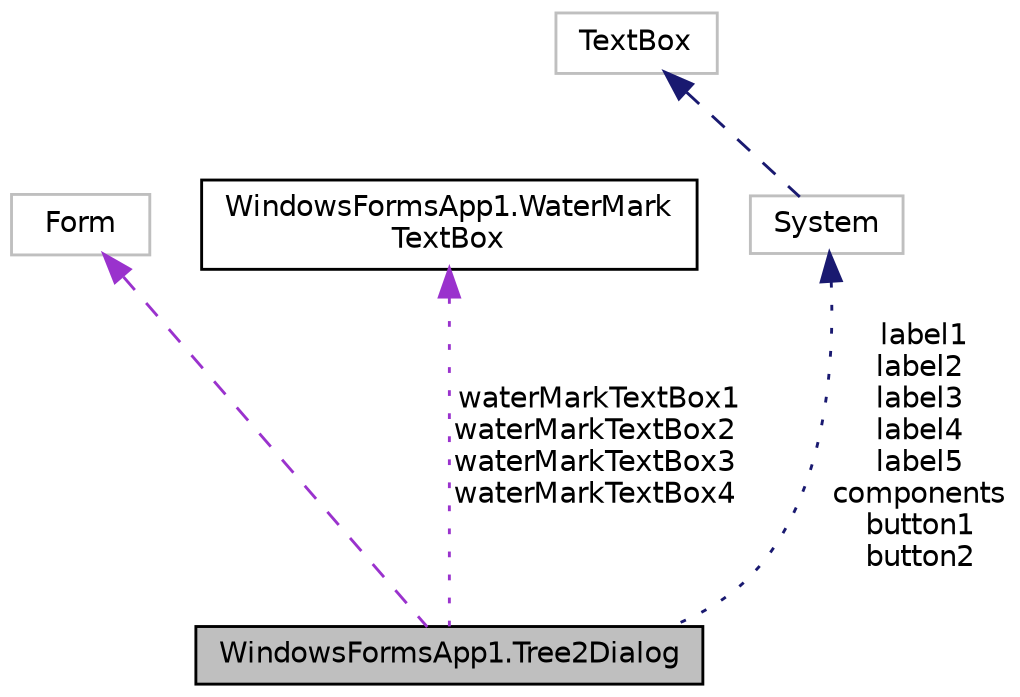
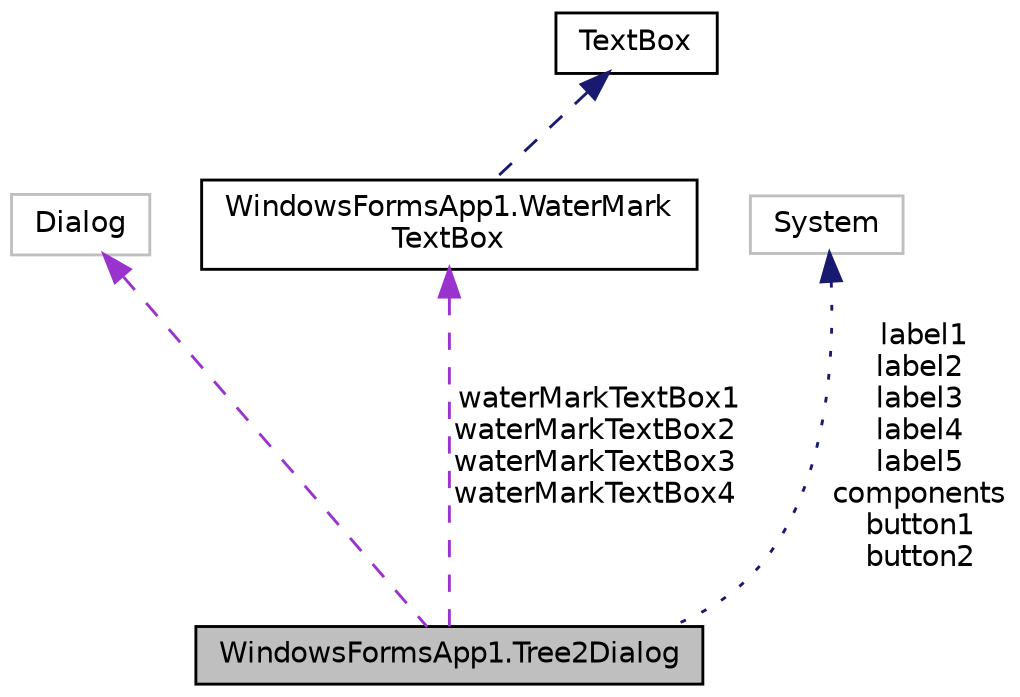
  digraph {
    node [color=grey75 fillcolor=white fontname=Helvetica fontsize=10 shape=record style=filled]
    edge [color=darkorchid3 dir=back fontname=Helvetica fontsize=10 labelfontname=Helvetica labelfontsize=10 style=dashed]
    n1 [color=black fillcolor=grey75 fontcolor=black height=0.2 label="WindowsFormsApp1.Tree2Dialog" width=0.4]
-   n2 [height=0.2 label=Form width=0.4]
+   n2 [height=0.2 label=Dialog width=0.4]
    n3 [color=black height=0.2 label="WindowsFormsApp1.WaterMark\lTextBox" width=0.4]
-   n4 [height=0.2 label=TextBox width=0.4]
+   n4 [color=black height=0.2 label=TextBox width=0.4]
    n5 [height=0.2 label=System width=0.4]
    n2 -> n1
-   n3 -> n1 [label=" waterMarkTextBox1\nwaterMarkTextBox2\nwaterMarkTextBox3\nwaterMarkTextBox4" style=dotted]
-   n4 -> n5 [color=midnightblue]
+   n3 -> n1 [label=" waterMarkTextBox1\nwaterMarkTextBox2\nwaterMarkTextBox3\nwaterMarkTextBox4"]
+   n4 -> n3 [color=midnightblue]
    n5 -> n1 [color=midnightblue label=" label1\nlabel2\nlabel3\nlabel4\nlabel5\ncomponents\nbutton1\nbutton2" style=dotted]
  }
